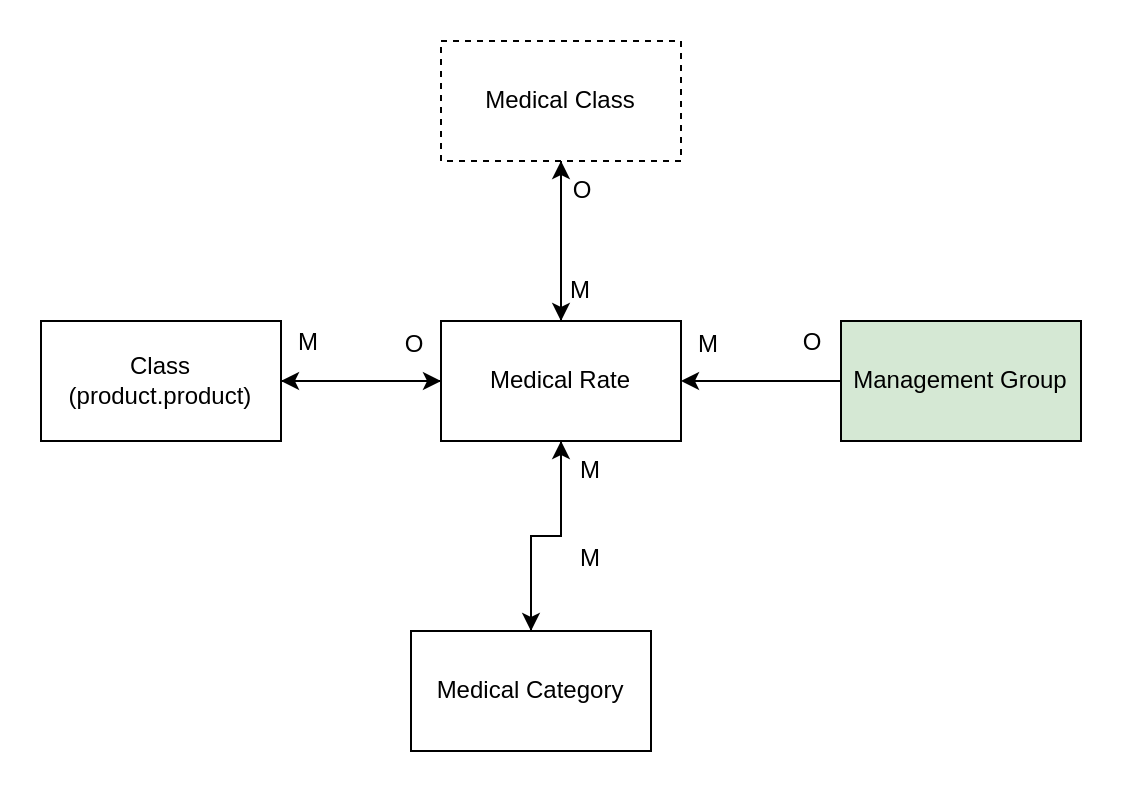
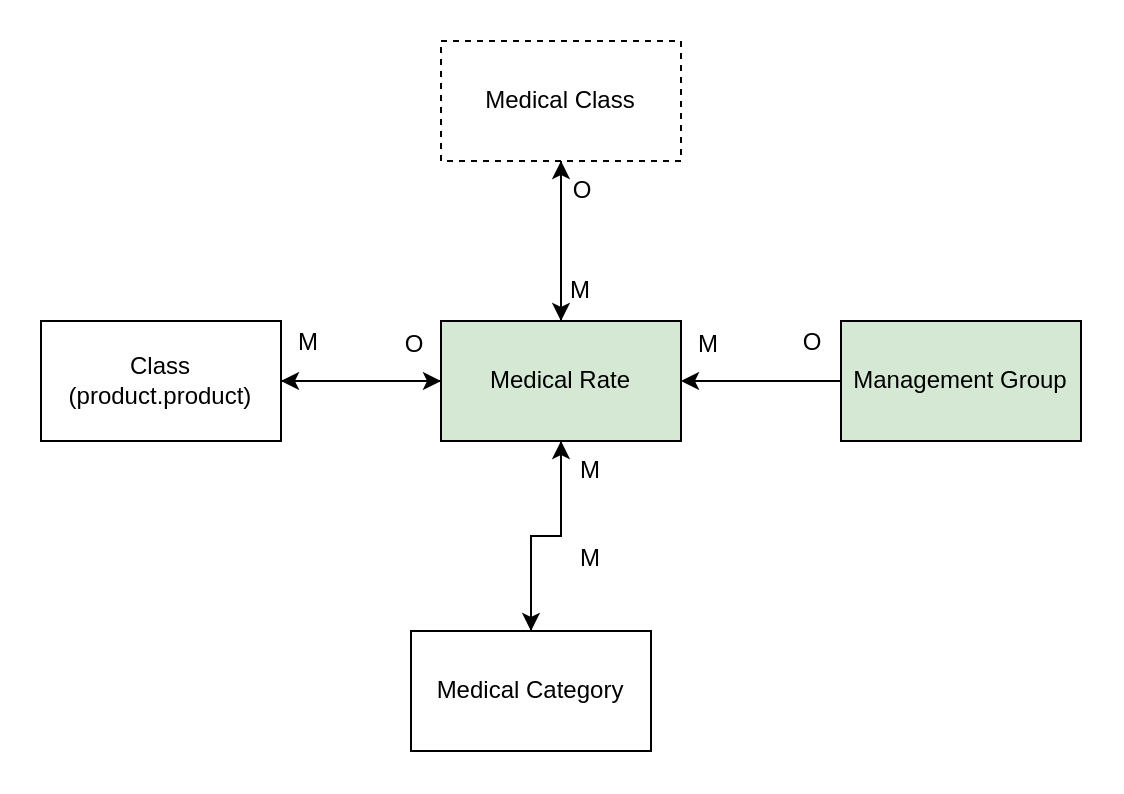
  <mxCell id="0" />
  <mxCell id="1" parent="0" />
  <mxCell id="2" value="" style="edgeStyle=orthogonalEdgeStyle;rounded=0;orthogonalLoop=1;jettySize=auto;html=1;" edge="1" parent="1" source="3" target="7"><mxGeometry relative="1" as="geometry" /></mxCell>
  <mxCell id="3" value="Class (product.product)" style="rounded=0;whiteSpace=wrap;html=1;" vertex="1" parent="1"><mxGeometry x="20" y="160" width="120" height="60" as="geometry" /></mxCell>
  <mxCell id="4" value="" style="edgeStyle=orthogonalEdgeStyle;rounded=0;orthogonalLoop=1;jettySize=auto;html=1;" edge="1" parent="1" source="7" target="9"><mxGeometry relative="1" as="geometry" /></mxCell>
  <mxCell id="5" style="edgeStyle=orthogonalEdgeStyle;rounded=0;orthogonalLoop=1;jettySize=auto;html=1;entryX=1;entryY=0.5;entryDx=0;entryDy=0;" edge="1" parent="1" source="7" target="3"><mxGeometry relative="1" as="geometry" /></mxCell>
  <mxCell id="6" value="" style="edgeStyle=orthogonalEdgeStyle;rounded=0;orthogonalLoop=1;jettySize=auto;html=1;" edge="1" parent="1" source="7" target="17"><mxGeometry relative="1" as="geometry" /></mxCell>
- <mxCell id="7" value="Medical Rate" style="rounded=0;whiteSpace=wrap;html=1;" vertex="1" parent="1"><mxGeometry x="220" y="160" width="120" height="60" as="geometry" /></mxCell>
+ <mxCell id="7" value="Medical Rate" style="rounded=0;whiteSpace=wrap;html=1;fillColor=#d5e8d4;" vertex="1" parent="1"><mxGeometry x="220" y="160" width="120" height="60" as="geometry" /></mxCell>
  <mxCell id="8" style="edgeStyle=orthogonalEdgeStyle;rounded=0;orthogonalLoop=1;jettySize=auto;html=1;entryX=0.5;entryY=1;entryDx=0;entryDy=0;" edge="1" parent="1" source="9" target="7"><mxGeometry relative="1" as="geometry" /></mxCell>
  <mxCell id="9" value="Medical Category" style="rounded=0;whiteSpace=wrap;html=1;" vertex="1" parent="1"><mxGeometry x="205" y="315" width="120" height="60" as="geometry" /></mxCell>
  <mxCell id="10" value="M" style="text;html=1;strokeColor=none;fillColor=none;align=center;verticalAlign=middle;whiteSpace=wrap;rounded=0;" vertex="1" parent="1"><mxGeometry x="124" y="156" width="60" height="30" as="geometry" /></mxCell>
  <mxCell id="11" value="O" style="text;html=1;strokeColor=none;fillColor=none;align=center;verticalAlign=middle;whiteSpace=wrap;rounded=0;" vertex="1" parent="1"><mxGeometry x="177" y="157" width="60" height="30" as="geometry" /></mxCell>
  <mxCell id="12" value="M" style="text;html=1;strokeColor=none;fillColor=none;align=center;verticalAlign=middle;whiteSpace=wrap;rounded=0;" vertex="1" parent="1"><mxGeometry x="265" y="220" width="60" height="30" as="geometry" /></mxCell>
  <mxCell id="13" value="M" style="text;html=1;strokeColor=none;fillColor=none;align=center;verticalAlign=middle;whiteSpace=wrap;rounded=0;" vertex="1" parent="1"><mxGeometry x="265" y="264" width="60" height="30" as="geometry" /></mxCell>
  <mxCell id="14" style="edgeStyle=orthogonalEdgeStyle;rounded=0;orthogonalLoop=1;jettySize=auto;html=1;" edge="1" parent="1" source="15"><mxGeometry relative="1" as="geometry"><mxPoint x="340" y="190" as="targetPoint" /></mxGeometry></mxCell>
  <mxCell id="15" value="Management Group" style="rounded=0;whiteSpace=wrap;html=1;fillColor=#d5e8d4;" vertex="1" parent="1"><mxGeometry x="420" y="160" width="120" height="60" as="geometry" /></mxCell>
  <mxCell id="16" style="edgeStyle=orthogonalEdgeStyle;rounded=0;orthogonalLoop=1;jettySize=auto;html=1;entryX=0.5;entryY=0;entryDx=0;entryDy=0;" edge="1" parent="1" source="17" target="7"><mxGeometry relative="1" as="geometry" /></mxCell>
  <mxCell id="17" value="Medical Class" style="rounded=0;whiteSpace=wrap;html=1;dashed=1;" vertex="1" parent="1"><mxGeometry x="220" y="20" width="120" height="60" as="geometry" /></mxCell>
  <mxCell id="18" value="M" style="text;html=1;strokeColor=none;fillColor=none;align=center;verticalAlign=middle;whiteSpace=wrap;rounded=0;" vertex="1" parent="1"><mxGeometry x="260" y="130" width="60" height="30" as="geometry" /></mxCell>
  <mxCell id="19" value="O" style="text;html=1;strokeColor=none;fillColor=none;align=center;verticalAlign=middle;whiteSpace=wrap;rounded=0;" vertex="1" parent="1"><mxGeometry x="261" y="80" width="60" height="30" as="geometry" /></mxCell>
  <mxCell id="20" value="M" style="text;html=1;strokeColor=none;fillColor=none;align=center;verticalAlign=middle;whiteSpace=wrap;rounded=0;" vertex="1" parent="1"><mxGeometry x="324" y="157" width="60" height="30" as="geometry" /></mxCell>
  <mxCell id="21" value="O" style="text;html=1;strokeColor=none;fillColor=none;align=center;verticalAlign=middle;whiteSpace=wrap;rounded=0;" vertex="1" parent="1"><mxGeometry x="376" y="156" width="60" height="30" as="geometry" /></mxCell>
